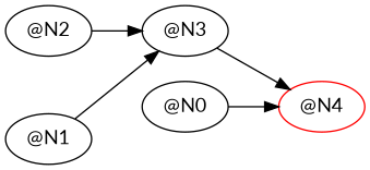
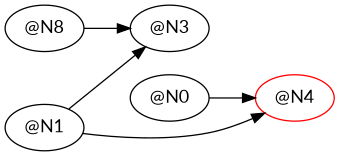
  digraph {
    fontname=Lato
    rankdir=LR
    node [fontname=Lato]
    edge [fontname=Lato]
-   "@N2"
+   "@N2" [label="@N8"]
    "@N3"
    "@N4" [color=red]
    "@N0"
    "@N1"
    "@N2" -> "@N3"
-   "@N3" -> "@N4"
+   "@N1" -> "@N4"
    "@N0" -> "@N4"
    "@N1" -> "@N3"
  }
